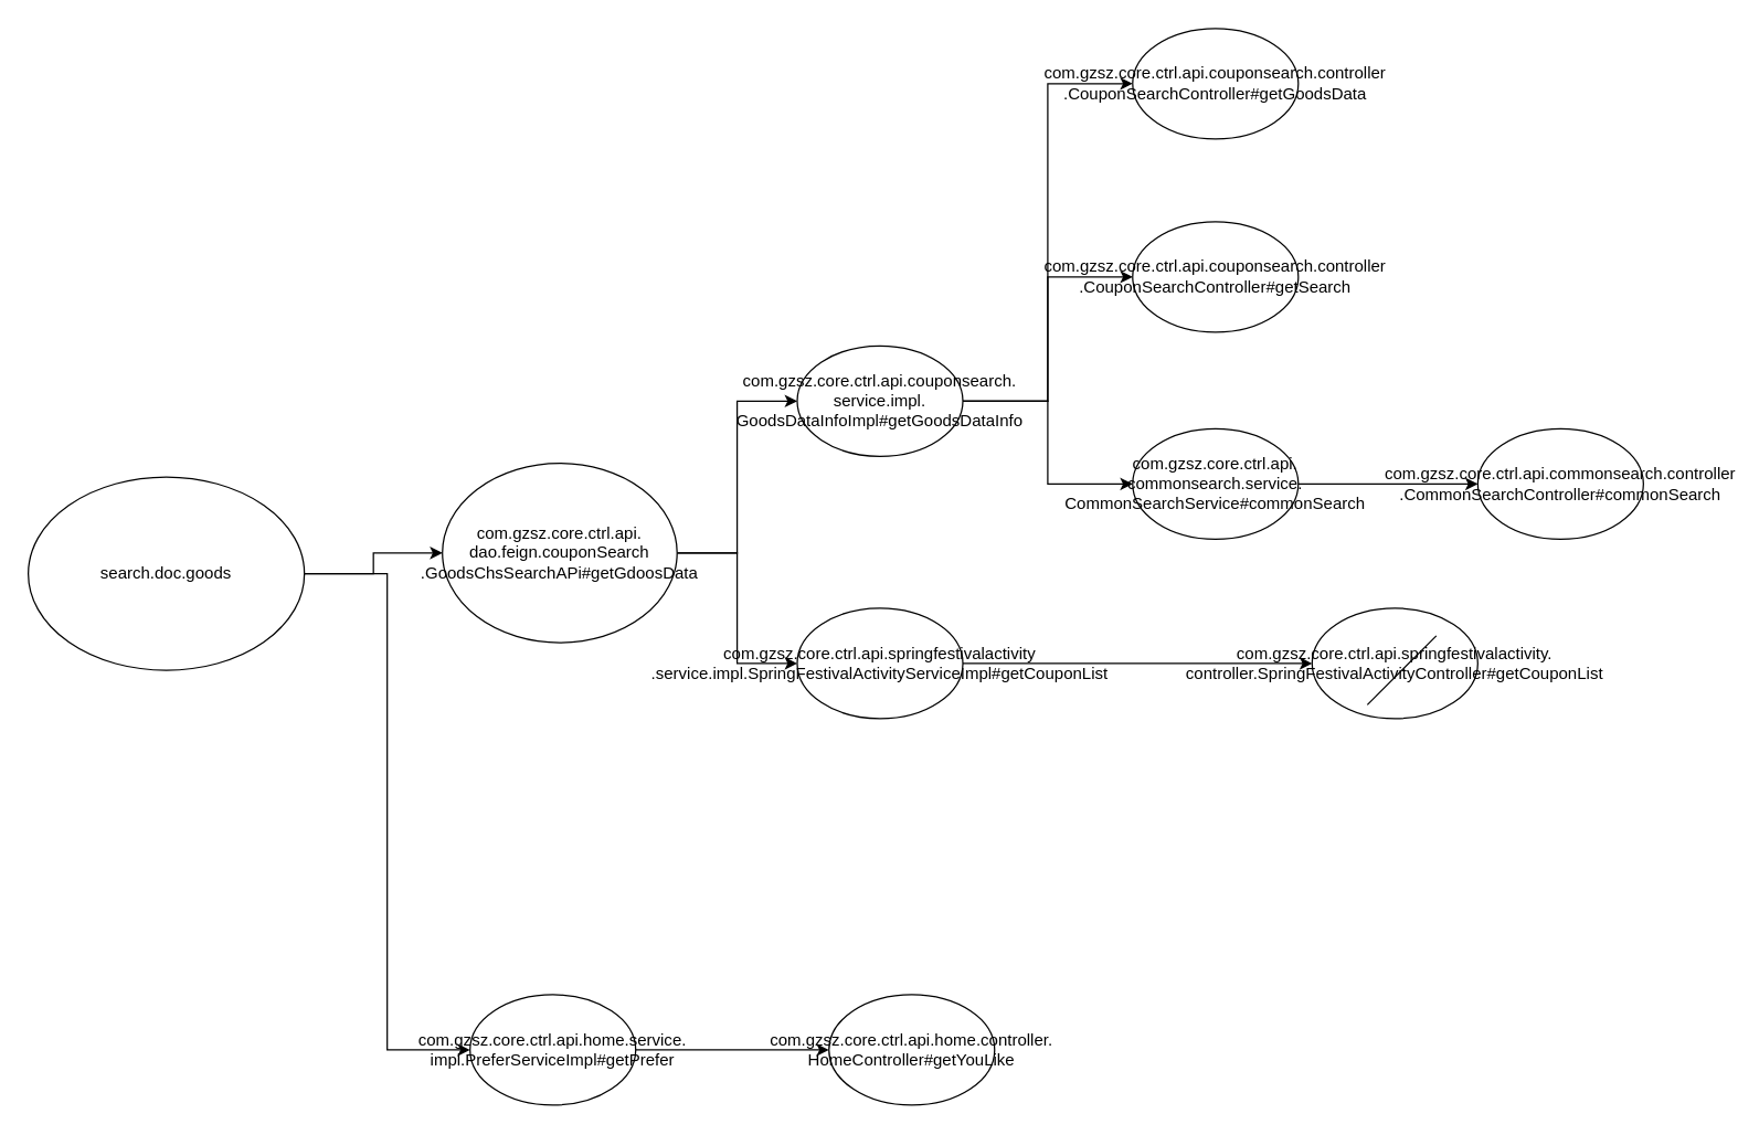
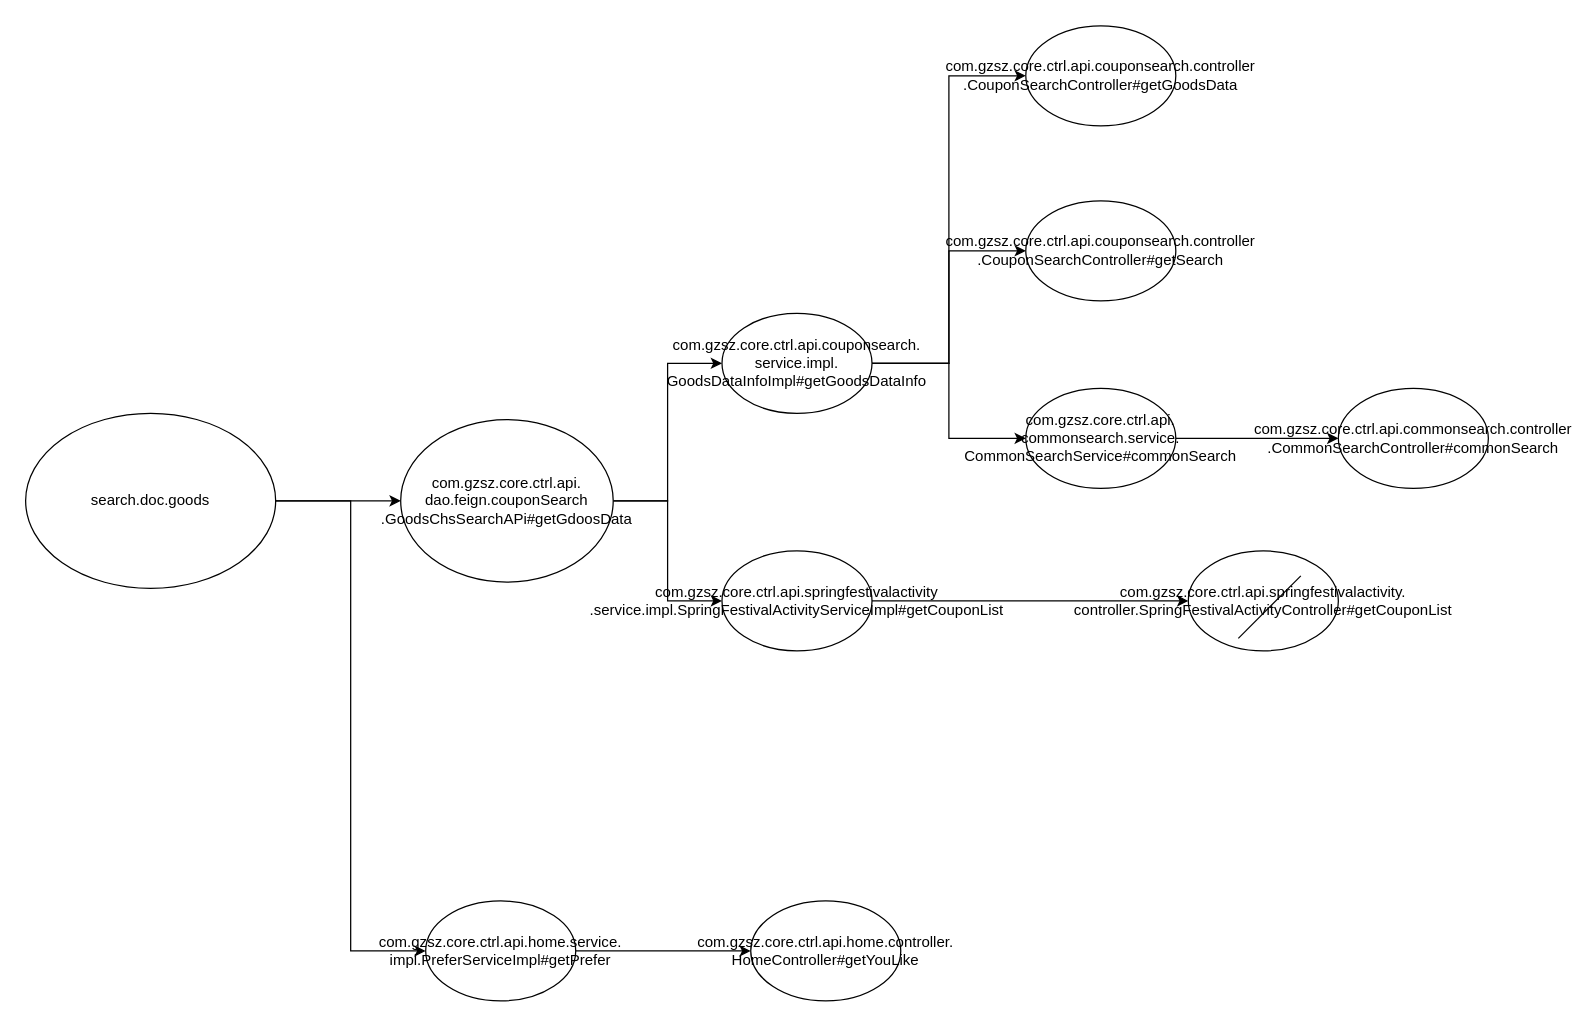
  <mxCell id="0" />
  <mxCell id="1" parent="0" />
  <mxCell id="2" style="edgeStyle=orthogonalEdgeStyle;rounded=0;orthogonalLoop=1;jettySize=auto;html=1;" edge="1" parent="1" source="4" target="7"><mxGeometry relative="1" as="geometry" /></mxCell>
  <mxCell id="3" style="edgeStyle=orthogonalEdgeStyle;rounded=0;orthogonalLoop=1;jettySize=auto;html=1;entryX=0;entryY=0.5;entryDx=0;entryDy=0;" edge="1" parent="1" source="4" target="21"><mxGeometry relative="1" as="geometry" /></mxCell>
- <mxCell id="4" value="search.doc.goods" style="ellipse;whiteSpace=wrap;html=1;" vertex="1" parent="1"><mxGeometry x="20" y="345" width="200" height="140" as="geometry" /></mxCell>
+ <mxCell id="4" value="search.doc.goods" style="ellipse;whiteSpace=wrap;html=1;" vertex="1" parent="1"><mxGeometry x="20" y="330" width="200" height="140" as="geometry" /></mxCell>
  <mxCell id="5" style="edgeStyle=orthogonalEdgeStyle;rounded=0;orthogonalLoop=1;jettySize=auto;html=1;entryX=0;entryY=0.5;entryDx=0;entryDy=0;" edge="1" parent="1" source="7" target="11"><mxGeometry relative="1" as="geometry" /></mxCell>
  <mxCell id="6" style="edgeStyle=orthogonalEdgeStyle;rounded=0;orthogonalLoop=1;jettySize=auto;html=1;exitX=1;exitY=0.5;exitDx=0;exitDy=0;" edge="1" parent="1" source="7" target="13"><mxGeometry relative="1" as="geometry" /></mxCell>
  <mxCell id="7" value="com.gzsz.core.ctrl.api.&lt;br&gt;dao.feign.couponSearch&lt;br&gt;.GoodsChsSearchAPi#getGdoosData" style="ellipse;whiteSpace=wrap;html=1;" vertex="1" parent="1"><mxGeometry x="320" y="335" width="170" height="130" as="geometry" /></mxCell>
  <mxCell id="8" style="edgeStyle=orthogonalEdgeStyle;rounded=0;orthogonalLoop=1;jettySize=auto;html=1;exitX=1;exitY=0.5;exitDx=0;exitDy=0;entryX=0;entryY=0.5;entryDx=0;entryDy=0;" edge="1" parent="1" source="11" target="18"><mxGeometry relative="1" as="geometry" /></mxCell>
  <mxCell id="9" style="edgeStyle=orthogonalEdgeStyle;rounded=0;orthogonalLoop=1;jettySize=auto;html=1;exitX=1;exitY=0.5;exitDx=0;exitDy=0;entryX=0;entryY=0.5;entryDx=0;entryDy=0;" edge="1" parent="1" source="11" target="14"><mxGeometry relative="1" as="geometry" /></mxCell>
  <mxCell id="10" style="edgeStyle=orthogonalEdgeStyle;rounded=0;orthogonalLoop=1;jettySize=auto;html=1;exitX=1;exitY=0.5;exitDx=0;exitDy=0;entryX=0;entryY=0.5;entryDx=0;entryDy=0;" edge="1" parent="1" source="11" target="15"><mxGeometry relative="1" as="geometry" /></mxCell>
  <mxCell id="11" value="com.gzsz.core.ctrl.api.couponsearch.&lt;br&gt;service.impl.&lt;br&gt;GoodsDataInfoImpl#getGoodsDataInfo" style="ellipse;whiteSpace=wrap;html=1;" vertex="1" parent="1"><mxGeometry x="577" y="250" width="120" height="80" as="geometry" /></mxCell>
  <mxCell id="12" style="edgeStyle=orthogonalEdgeStyle;rounded=0;orthogonalLoop=1;jettySize=auto;html=1;" edge="1" parent="1" source="13" target="19"><mxGeometry relative="1" as="geometry" /></mxCell>
  <mxCell id="13" value="com.gzsz.core.ctrl.api.springfestivalactivity&lt;br&gt;.service.impl.SpringFestivalActivityServiceImpl#getCouponList" style="ellipse;whiteSpace=wrap;html=1;" vertex="1" parent="1"><mxGeometry x="577" y="440" width="120" height="80" as="geometry" /></mxCell>
  <mxCell id="14" value="com.gzsz.core.ctrl.api.couponsearch.controller&lt;br&gt;.CouponSearchController#getSearch" style="ellipse;whiteSpace=wrap;html=1;" vertex="1" parent="1"><mxGeometry x="820" y="160" width="120" height="80" as="geometry" /></mxCell>
  <mxCell id="15" value="com.gzsz.core.ctrl.api.couponsearch.controller&lt;br&gt;.CouponSearchController#getGoodsData" style="ellipse;whiteSpace=wrap;html=1;" vertex="1" parent="1"><mxGeometry x="820" y="20" width="120" height="80" as="geometry" /></mxCell>
  <mxCell id="16" value="com.gzsz.core.ctrl.api.commonsearch.controller&lt;br&gt;.CommonSearchController#commonSearch" style="ellipse;whiteSpace=wrap;html=1;" vertex="1" parent="1"><mxGeometry x="1070" y="310" width="120" height="80" as="geometry" /></mxCell>
  <mxCell id="17" style="edgeStyle=orthogonalEdgeStyle;rounded=0;orthogonalLoop=1;jettySize=auto;html=1;" edge="1" parent="1" source="18" target="16"><mxGeometry relative="1" as="geometry" /></mxCell>
  <mxCell id="18" value="com.gzsz.core.ctrl.api.&lt;br&gt;commonsearch.service.&lt;br&gt;CommonSearchService#commonSearch" style="ellipse;whiteSpace=wrap;html=1;" vertex="1" parent="1"><mxGeometry x="820" y="310" width="120" height="80" as="geometry" /></mxCell>
  <mxCell id="19" value="com.gzsz.core.ctrl.api.springfestivalactivity.&lt;br&gt;controller.SpringFestivalActivityController#getCouponList" style="ellipse;whiteSpace=wrap;html=1;" vertex="1" parent="1"><mxGeometry x="950" y="440" width="120" height="80" as="geometry" /></mxCell>
  <mxCell id="20" style="edgeStyle=orthogonalEdgeStyle;rounded=0;orthogonalLoop=1;jettySize=auto;html=1;" edge="1" parent="1" source="21" target="22"><mxGeometry relative="1" as="geometry" /></mxCell>
  <mxCell id="21" value="com.gzsz.core.ctrl.api.home.service.&lt;br&gt;impl.PreferServiceImpl#getPrefer" style="ellipse;whiteSpace=wrap;html=1;" vertex="1" parent="1"><mxGeometry x="340" y="720" width="120" height="80" as="geometry" /></mxCell>
  <mxCell id="22" value="com.gzsz.core.ctrl.api.home.controller.&lt;br&gt;HomeController#getYouLike" style="ellipse;whiteSpace=wrap;html=1;" vertex="1" parent="1"><mxGeometry x="600" y="720" width="120" height="80" as="geometry" /></mxCell>
  <mxCell id="23" value="" style="endArrow=none;html=1;rounded=0;" edge="1" parent="1"><mxGeometry width="50" height="50" relative="1" as="geometry"><mxPoint x="990" y="510" as="sourcePoint" /><mxPoint x="1040" y="460" as="targetPoint" /></mxGeometry></mxCell>
